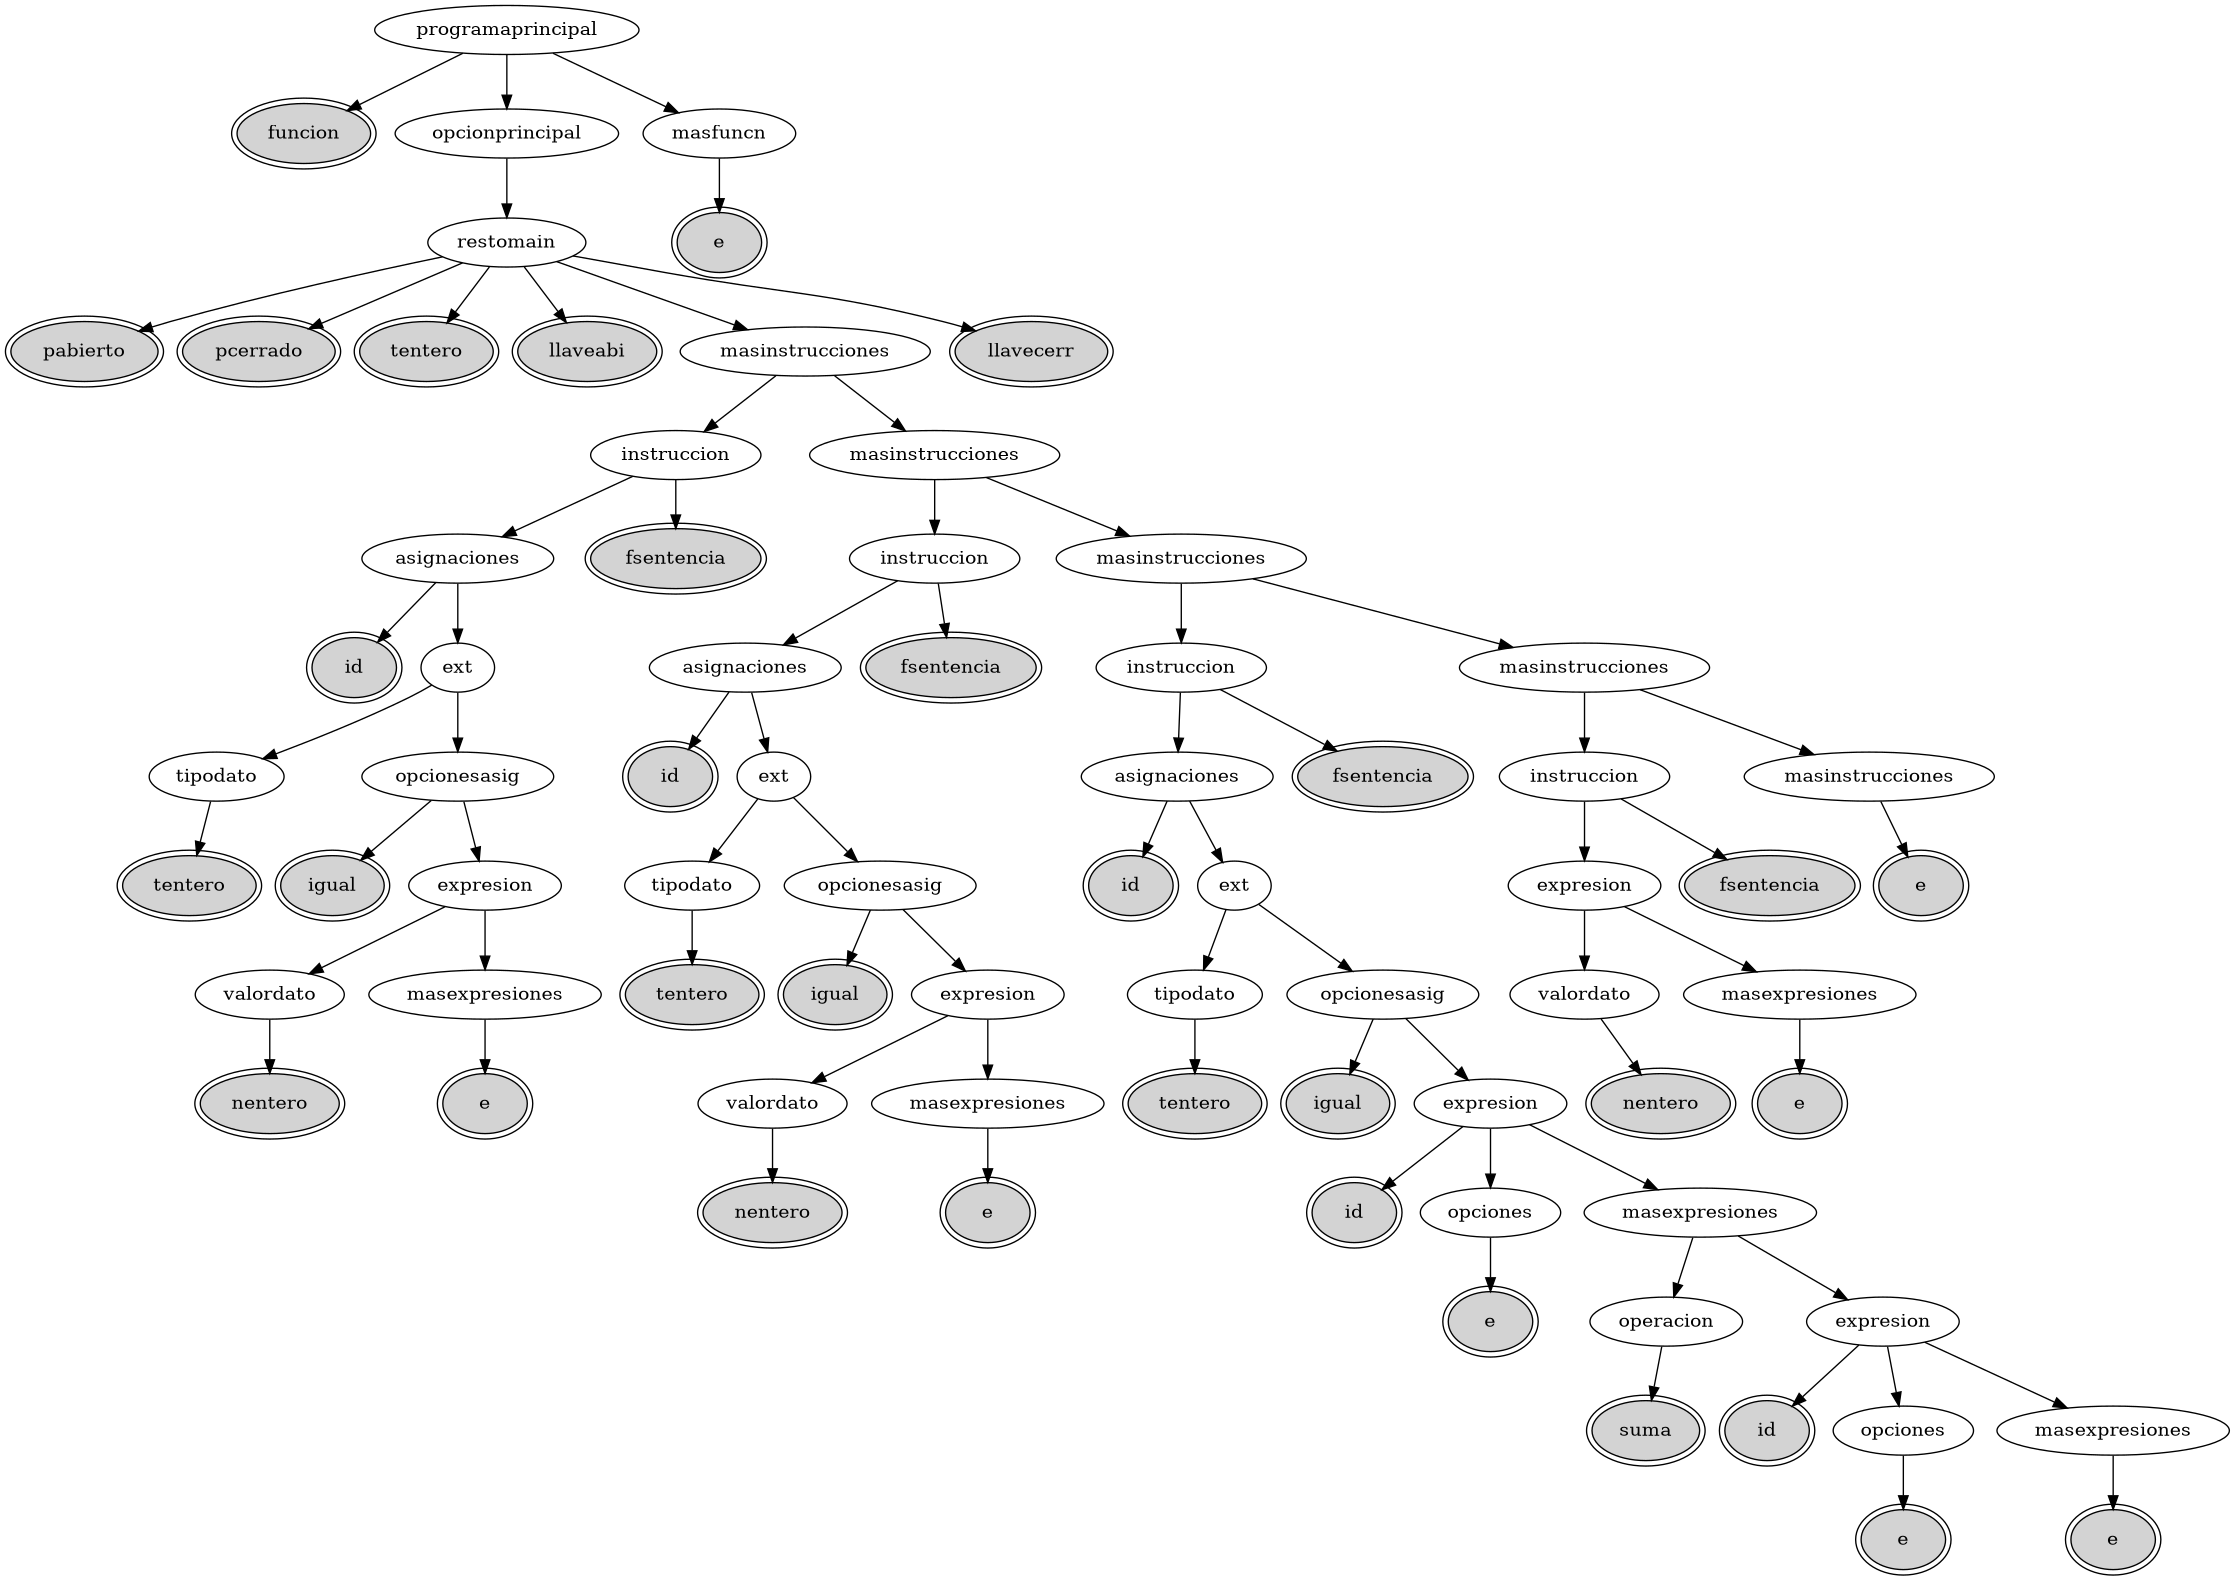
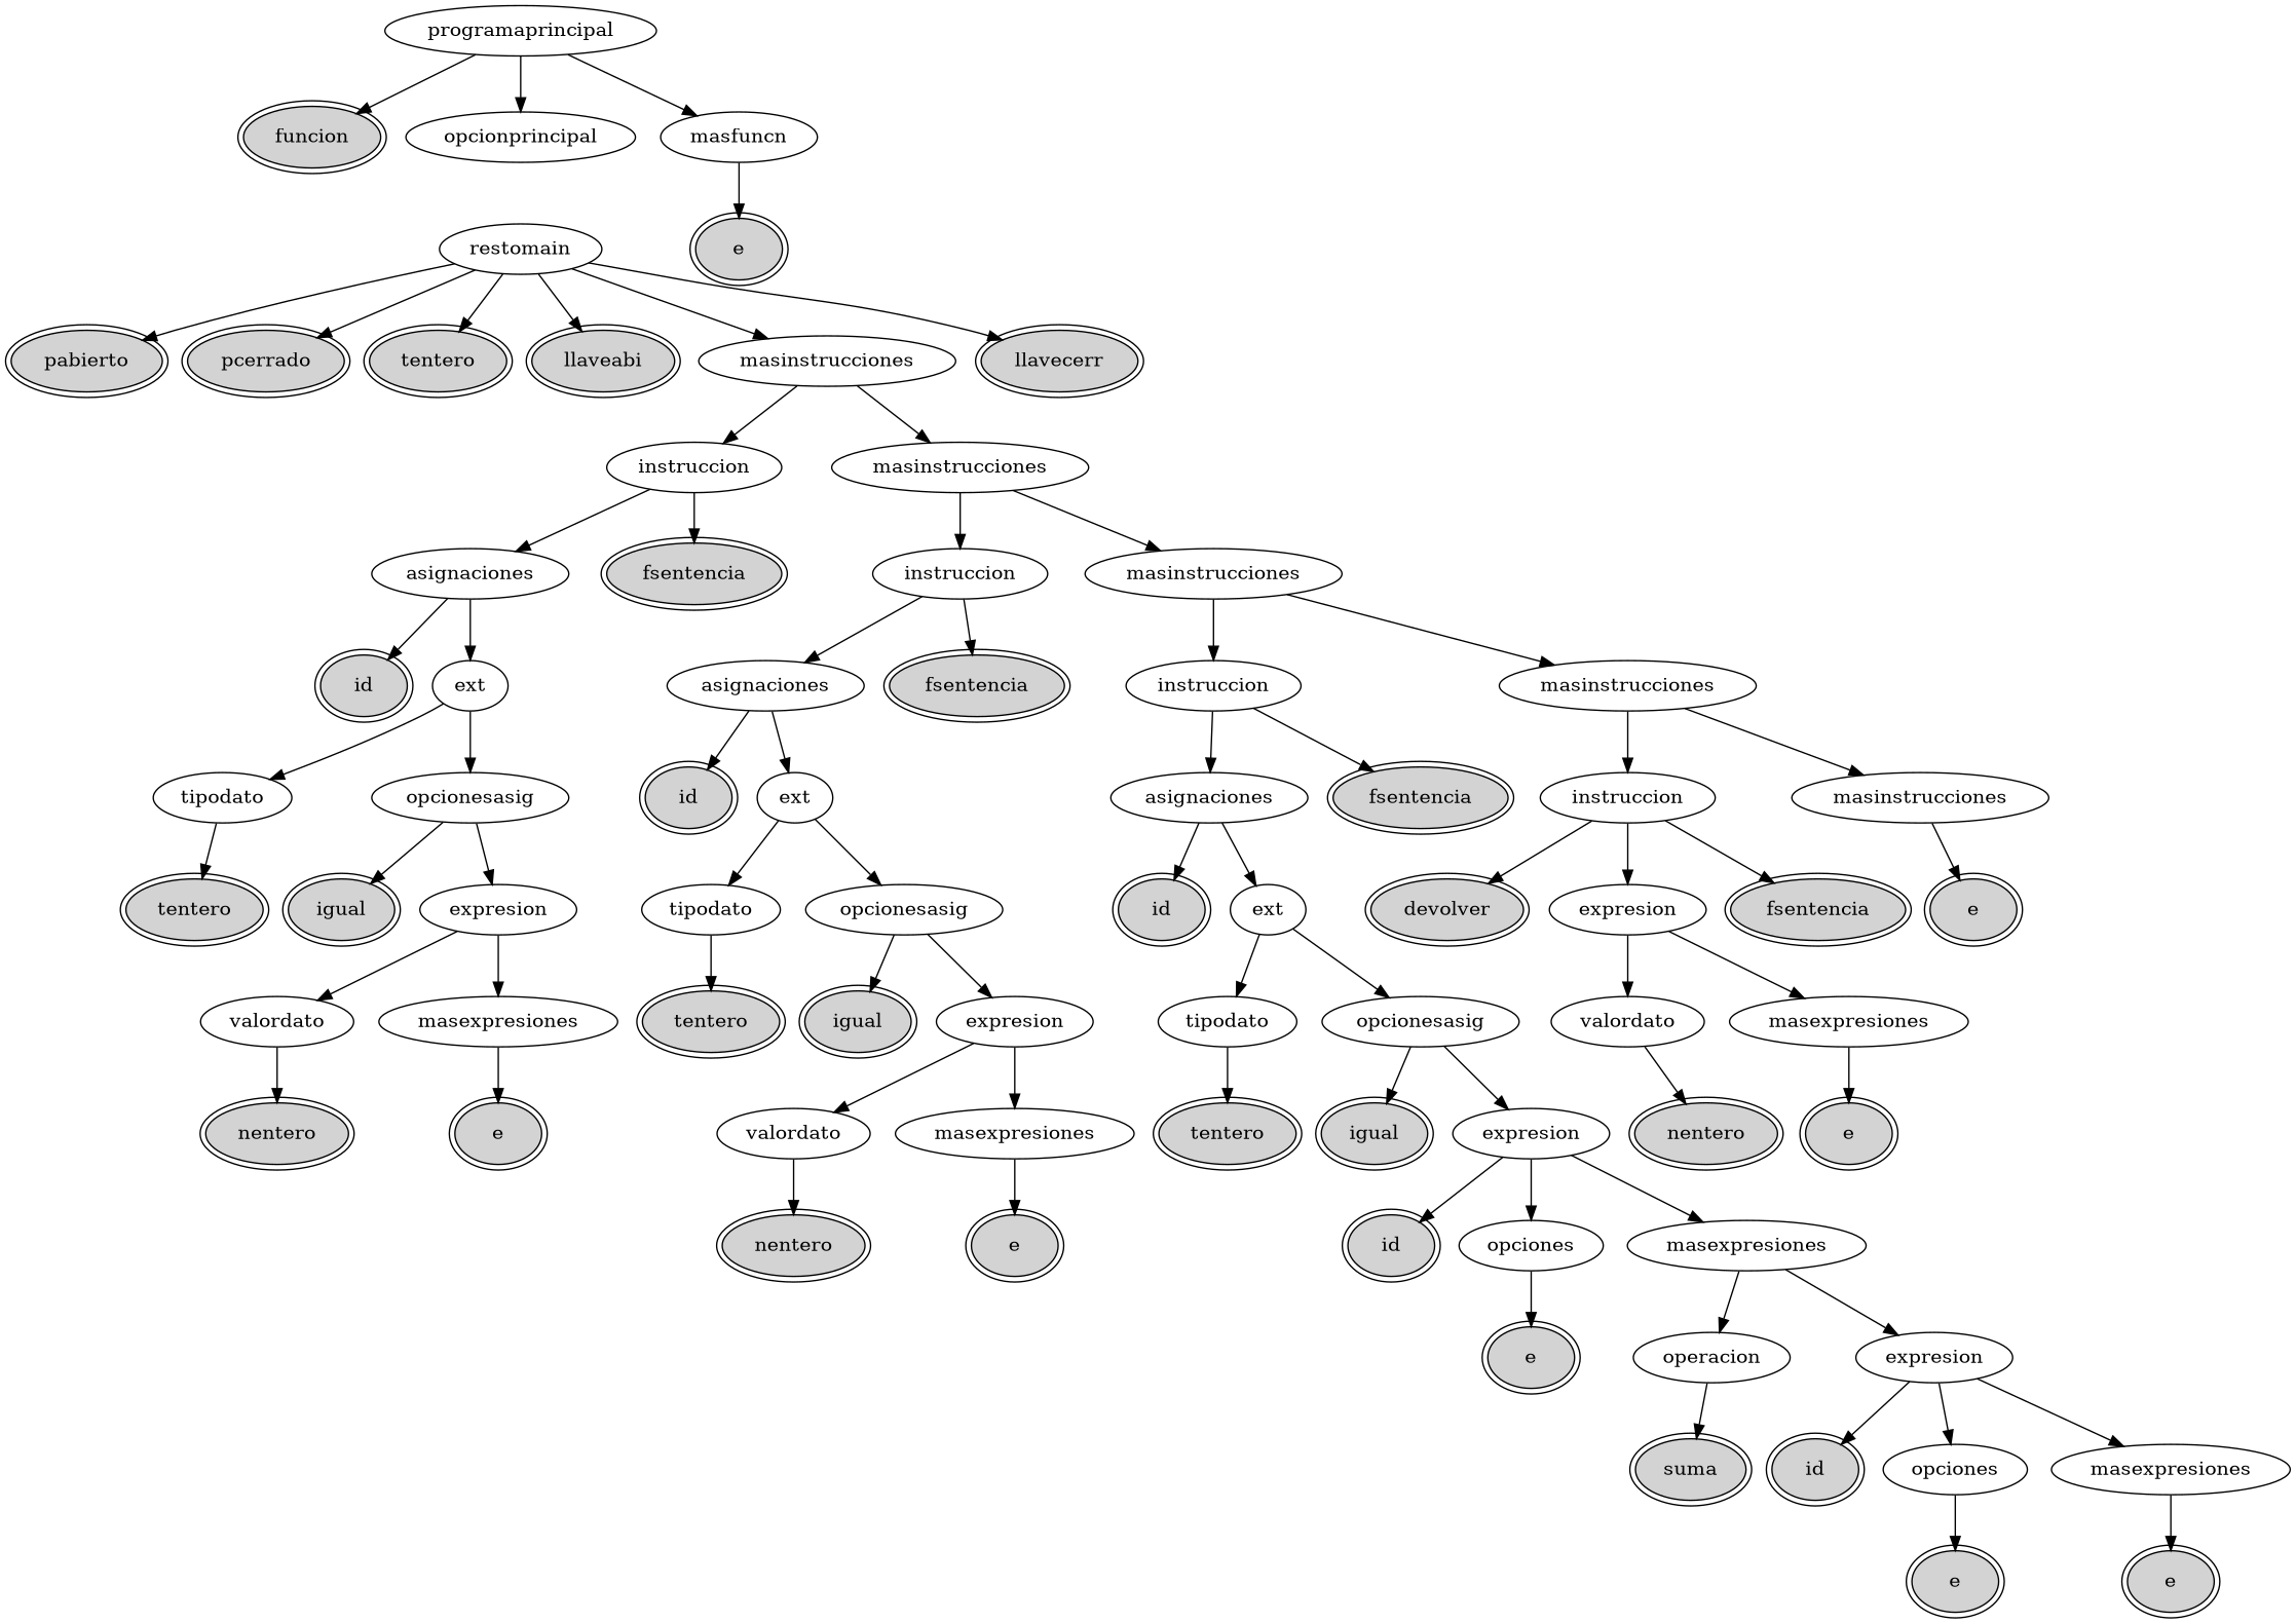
  digraph {
    node [fillcolor=white style=filled]
    n1 [label=programaprincipal]
    n2 [fillcolor=lightgrey label=funcion peripheries=2]
    n3 [label=opcionprincipal]
    n4 [label=masfuncn]
    n5 [label=restomain]
    n6 [fillcolor=lightgrey label=e peripheries=2]
    n7 [fillcolor=lightgrey label=pabierto peripheries=2]
    n8 [fillcolor=lightgrey label=pcerrado peripheries=2]
    n9 [fillcolor=lightgrey label=tentero peripheries=2]
    n10 [fillcolor=lightgrey label=llaveabi peripheries=2]
    n11 [label=masinstrucciones]
    n12 [fillcolor=lightgrey label=llavecerr peripheries=2]
    n13 [label=instruccion]
    n14 [label=masinstrucciones]
    n15 [label=asignaciones]
    n16 [fillcolor=lightgrey label=fsentencia peripheries=2]
    n17 [label=instruccion]
    n18 [label=masinstrucciones]
    n19 [fillcolor=lightgrey label=id peripheries=2]
    n20 [label=ext]
    n21 [label=tipodato]
    n22 [label=opcionesasig]
    n23 [fillcolor=lightgrey label=tentero peripheries=2]
    n24 [fillcolor=lightgrey label=igual peripheries=2]
    n25 [label=expresion]
    n26 [label=valordato]
    n27 [label=masexpresiones]
    n28 [fillcolor=lightgrey label=nentero peripheries=2]
    n29 [fillcolor=lightgrey label=e peripheries=2]
    n30 [label=asignaciones]
    n31 [fillcolor=lightgrey label=fsentencia peripheries=2]
    n32 [label=instruccion]
    n33 [label=masinstrucciones]
    n34 [fillcolor=lightgrey label=id peripheries=2]
    n35 [label=ext]
    n36 [label=tipodato]
    n37 [label=opcionesasig]
    n38 [fillcolor=lightgrey label=tentero peripheries=2]
    n39 [fillcolor=lightgrey label=igual peripheries=2]
    n40 [label=expresion]
    n41 [label=valordato]
    n42 [label=masexpresiones]
    n43 [fillcolor=lightgrey label=nentero peripheries=2]
    n44 [fillcolor=lightgrey label=e peripheries=2]
    n45 [label=asignaciones]
    n46 [fillcolor=lightgrey label=fsentencia peripheries=2]
    n47 [label=instruccion]
    n48 [label=masinstrucciones]
    n49 [fillcolor=lightgrey label=id peripheries=2]
    n50 [label=ext]
    n51 [label=tipodato]
    n52 [label=opcionesasig]
    n53 [fillcolor=lightgrey label=tentero peripheries=2]
    n54 [fillcolor=lightgrey label=igual peripheries=2]
    n55 [label=expresion]
    n56 [fillcolor=lightgrey label=id peripheries=2]
    n57 [label=opciones]
    n58 [label=masexpresiones]
    n59 [fillcolor=lightgrey label=e peripheries=2]
    n60 [label=operacion]
    n61 [label=expresion]
    n62 [fillcolor=lightgrey label=suma peripheries=2]
    n63 [fillcolor=lightgrey label=id peripheries=2]
    n64 [label=opciones]
    n65 [label=masexpresiones]
    n66 [fillcolor=lightgrey label=e peripheries=2]
    n67 [fillcolor=lightgrey label=e peripheries=2]
+   n68 [fillcolor=lightgrey label=devolver peripheries=2]
    n69 [label=expresion]
    n70 [fillcolor=lightgrey label=fsentencia peripheries=2]
    n71 [fillcolor=lightgrey label=e peripheries=2]
    n72 [label=valordato]
    n73 [label=masexpresiones]
    n74 [fillcolor=lightgrey label=nentero peripheries=2]
    n75 [fillcolor=lightgrey label=e peripheries=2]
    n1 -> n2
    n1 -> n3
    n1 -> n4
-   n3 -> n5
    n4 -> n6
    n5 -> n7
    n5 -> n8
    n5 -> n9
    n5 -> n10
    n5 -> n11
    n5 -> n12
    n11 -> n13
    n11 -> n14
    n13 -> n15
    n13 -> n16
    n14 -> n17
    n14 -> n18
    n15 -> n19
    n15 -> n20
    n17 -> n30
    n17 -> n31
    n18 -> n32
    n18 -> n33
    n20 -> n21
    n20 -> n22
    n21 -> n23
    n22 -> n24
    n22 -> n25
    n25 -> n26
    n25 -> n27
    n26 -> n28
    n27 -> n29
    n30 -> n34
    n30 -> n35
    n32 -> n45
    n32 -> n46
    n33 -> n47
    n33 -> n48
    n35 -> n36
    n35 -> n37
    n36 -> n38
    n37 -> n39
    n37 -> n40
    n40 -> n41
    n40 -> n42
    n41 -> n43
    n42 -> n44
    n45 -> n49
    n45 -> n50
+   n47 -> n68
    n47 -> n69
    n47 -> n70
    n48 -> n71
    n50 -> n51
    n50 -> n52
    n51 -> n53
    n52 -> n54
    n52 -> n55
    n55 -> n56
    n55 -> n57
    n55 -> n58
    n57 -> n59
    n58 -> n60
    n58 -> n61
    n60 -> n62
    n61 -> n63
    n61 -> n64
    n61 -> n65
    n64 -> n66
    n65 -> n67
    n69 -> n72
    n69 -> n73
    n72 -> n74
    n73 -> n75
  }
